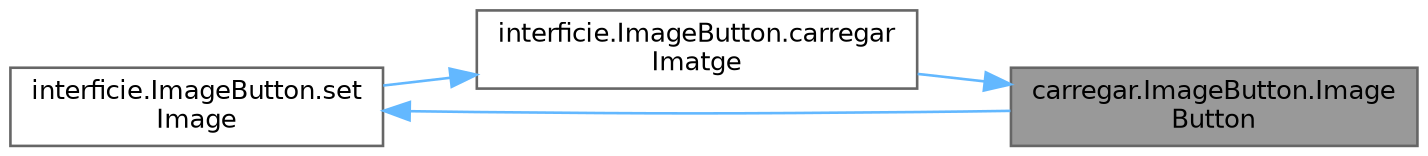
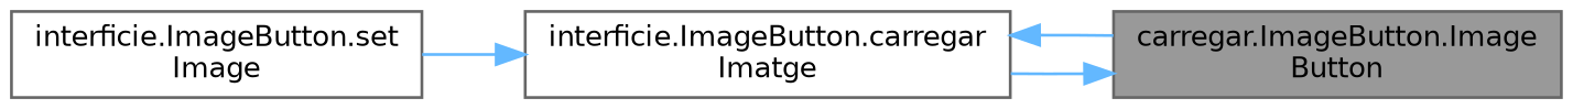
  digraph {
    rankdir=RL
    node [color=grey40 fillcolor=white fontname=Helvetica fontsize=10 shape=box style=filled]
    edge [color=steelblue1 dir=back fontname=Helvetica fontsize=10 labelfontname=Helvetica labelfontsize=10 style=solid]
    n1 [color=gray40 fillcolor=grey60 fontcolor=black height=0.2 label="carregar.ImageButton.Image\lButton" width=0.4]
    n2 [height=0.2 label="interficie.ImageButton.carregar\lImatge" width=0.4]
    n3 [height=0.2 label="interficie.ImageButton.set\lImage" width=0.4]
    n1 -> n2
-   n3 -> n1
+   n2 -> n1
    n2 -> n3
  }
